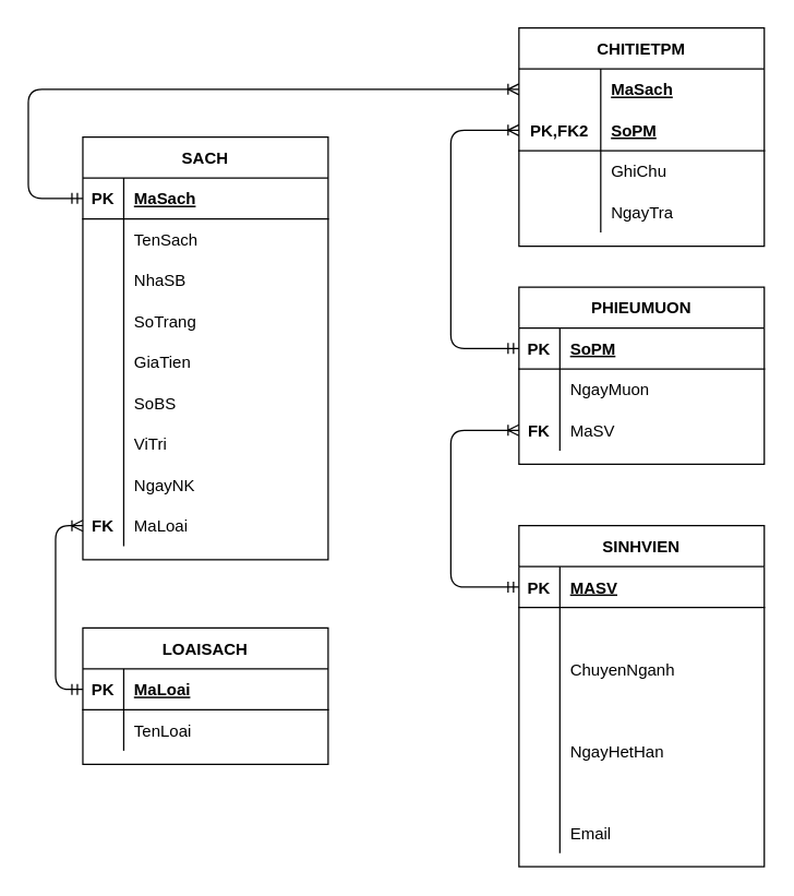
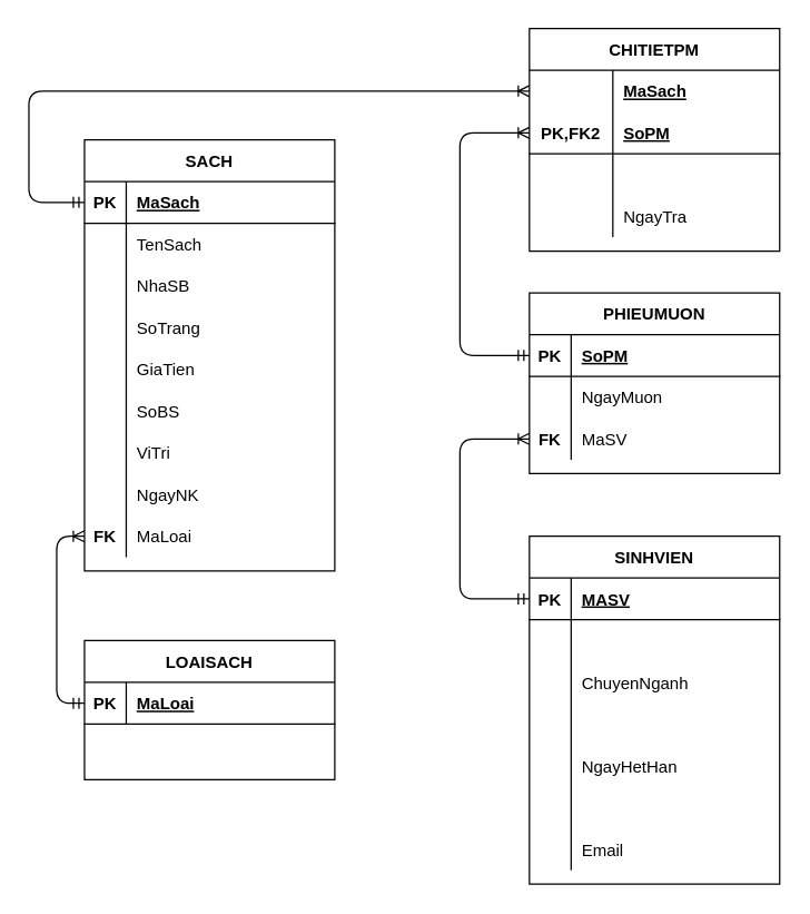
  <mxCell id="0" />
  <mxCell id="1" parent="0" />
  <mxCell id="2" value="SACH" style="shape=table;startSize=30;container=1;collapsible=1;childLayout=tableLayout;fixedRows=1;rowLines=0;fontStyle=1;align=center;resizeLast=1;" parent="1" vertex="1"><mxGeometry x="60" y="100" width="180" height="310" as="geometry" /></mxCell>
  <mxCell id="3" value="" style="shape=partialRectangle;collapsible=0;dropTarget=0;pointerEvents=0;fillColor=none;top=0;left=0;bottom=1;right=0;points=[[0,0.5],[1,0.5]];portConstraint=eastwest;" parent="2" vertex="1"><mxGeometry y="30" width="180" height="30" as="geometry" /></mxCell>
  <mxCell id="4" value="PK" style="shape=partialRectangle;connectable=0;fillColor=none;top=0;left=0;bottom=0;right=0;fontStyle=1;overflow=hidden;" parent="3" vertex="1"><mxGeometry width="30" height="30" as="geometry" /></mxCell>
  <mxCell id="5" value="MaSach" style="shape=partialRectangle;connectable=0;fillColor=none;top=0;left=0;bottom=0;right=0;align=left;spacingLeft=6;fontStyle=5;overflow=hidden;" parent="3" vertex="1"><mxGeometry x="30" width="150" height="30" as="geometry" /></mxCell>
  <mxCell id="6" value="" style="shape=partialRectangle;collapsible=0;dropTarget=0;pointerEvents=0;fillColor=none;top=0;left=0;bottom=0;right=0;points=[[0,0.5],[1,0.5]];portConstraint=eastwest;" parent="2" vertex="1"><mxGeometry y="60" width="180" height="30" as="geometry" /></mxCell>
  <mxCell id="7" value="" style="shape=partialRectangle;connectable=0;fillColor=none;top=0;left=0;bottom=0;right=0;editable=1;overflow=hidden;" parent="6" vertex="1"><mxGeometry width="30" height="30" as="geometry" /></mxCell>
  <mxCell id="8" value="TenSach" style="shape=partialRectangle;connectable=0;fillColor=none;top=0;left=0;bottom=0;right=0;align=left;spacingLeft=6;overflow=hidden;" parent="6" vertex="1"><mxGeometry x="30" width="150" height="30" as="geometry" /></mxCell>
  <mxCell id="9" value="" style="shape=partialRectangle;collapsible=0;dropTarget=0;pointerEvents=0;fillColor=none;top=0;left=0;bottom=0;right=0;points=[[0,0.5],[1,0.5]];portConstraint=eastwest;" parent="2" vertex="1"><mxGeometry y="90" width="180" height="30" as="geometry" /></mxCell>
  <mxCell id="10" value="" style="shape=partialRectangle;connectable=0;fillColor=none;top=0;left=0;bottom=0;right=0;editable=1;overflow=hidden;" parent="9" vertex="1"><mxGeometry width="30" height="30" as="geometry" /></mxCell>
  <mxCell id="11" value="NhaSB" style="shape=partialRectangle;connectable=0;fillColor=none;top=0;left=0;bottom=0;right=0;align=left;spacingLeft=6;overflow=hidden;" parent="9" vertex="1"><mxGeometry x="30" width="150" height="30" as="geometry" /></mxCell>
  <mxCell id="12" value="" style="shape=partialRectangle;collapsible=0;dropTarget=0;pointerEvents=0;fillColor=none;top=0;left=0;bottom=0;right=0;points=[[0,0.5],[1,0.5]];portConstraint=eastwest;" parent="2" vertex="1"><mxGeometry y="120" width="180" height="30" as="geometry" /></mxCell>
  <mxCell id="13" value="" style="shape=partialRectangle;connectable=0;fillColor=none;top=0;left=0;bottom=0;right=0;editable=1;overflow=hidden;" parent="12" vertex="1"><mxGeometry width="30" height="30" as="geometry" /></mxCell>
  <mxCell id="14" value="SoTrang" style="shape=partialRectangle;connectable=0;fillColor=none;top=0;left=0;bottom=0;right=0;align=left;spacingLeft=6;overflow=hidden;" parent="12" vertex="1"><mxGeometry x="30" width="150" height="30" as="geometry" /></mxCell>
  <mxCell id="15" value="" style="shape=partialRectangle;collapsible=0;dropTarget=0;pointerEvents=0;fillColor=none;top=0;left=0;bottom=0;right=0;points=[[0,0.5],[1,0.5]];portConstraint=eastwest;" parent="2" vertex="1"><mxGeometry y="150" width="180" height="30" as="geometry" /></mxCell>
  <mxCell id="16" value="" style="shape=partialRectangle;connectable=0;fillColor=none;top=0;left=0;bottom=0;right=0;editable=1;overflow=hidden;" parent="15" vertex="1"><mxGeometry width="30" height="30" as="geometry" /></mxCell>
  <mxCell id="17" value="GiaTien" style="shape=partialRectangle;connectable=0;fillColor=none;top=0;left=0;bottom=0;right=0;align=left;spacingLeft=6;overflow=hidden;" parent="15" vertex="1"><mxGeometry x="30" width="150" height="30" as="geometry" /></mxCell>
  <mxCell id="18" value="" style="shape=partialRectangle;collapsible=0;dropTarget=0;pointerEvents=0;fillColor=none;top=0;left=0;bottom=0;right=0;points=[[0,0.5],[1,0.5]];portConstraint=eastwest;" parent="2" vertex="1"><mxGeometry y="180" width="180" height="30" as="geometry" /></mxCell>
  <mxCell id="19" value="" style="shape=partialRectangle;connectable=0;fillColor=none;top=0;left=0;bottom=0;right=0;editable=1;overflow=hidden;" parent="18" vertex="1"><mxGeometry width="30" height="30" as="geometry" /></mxCell>
  <mxCell id="20" value="SoBS" style="shape=partialRectangle;connectable=0;fillColor=none;top=0;left=0;bottom=0;right=0;align=left;spacingLeft=6;overflow=hidden;" parent="18" vertex="1"><mxGeometry x="30" width="150" height="30" as="geometry" /></mxCell>
  <mxCell id="21" value="" style="shape=partialRectangle;collapsible=0;dropTarget=0;pointerEvents=0;fillColor=none;top=0;left=0;bottom=0;right=0;points=[[0,0.5],[1,0.5]];portConstraint=eastwest;" parent="2" vertex="1"><mxGeometry y="210" width="180" height="30" as="geometry" /></mxCell>
  <mxCell id="22" value="" style="shape=partialRectangle;connectable=0;fillColor=none;top=0;left=0;bottom=0;right=0;editable=1;overflow=hidden;" parent="21" vertex="1"><mxGeometry width="30" height="30" as="geometry" /></mxCell>
  <mxCell id="23" value="ViTri" style="shape=partialRectangle;connectable=0;fillColor=none;top=0;left=0;bottom=0;right=0;align=left;spacingLeft=6;overflow=hidden;" parent="21" vertex="1"><mxGeometry x="30" width="150" height="30" as="geometry" /></mxCell>
  <mxCell id="24" value="" style="shape=partialRectangle;collapsible=0;dropTarget=0;pointerEvents=0;fillColor=none;top=0;left=0;bottom=0;right=0;points=[[0,0.5],[1,0.5]];portConstraint=eastwest;" parent="2" vertex="1"><mxGeometry y="240" width="180" height="30" as="geometry" /></mxCell>
  <mxCell id="25" value="" style="shape=partialRectangle;connectable=0;fillColor=none;top=0;left=0;bottom=0;right=0;editable=1;overflow=hidden;" parent="24" vertex="1"><mxGeometry width="30" height="30" as="geometry" /></mxCell>
  <mxCell id="26" value="NgayNK" style="shape=partialRectangle;connectable=0;fillColor=none;top=0;left=0;bottom=0;right=0;align=left;spacingLeft=6;overflow=hidden;" parent="24" vertex="1"><mxGeometry x="30" width="150" height="30" as="geometry" /></mxCell>
  <mxCell id="27" value="" style="shape=partialRectangle;collapsible=0;dropTarget=0;pointerEvents=0;fillColor=none;top=0;left=0;bottom=0;right=0;points=[[0,0.5],[1,0.5]];portConstraint=eastwest;" parent="2" vertex="1"><mxGeometry y="270" width="180" height="30" as="geometry" /></mxCell>
  <mxCell id="28" value="FK" style="shape=partialRectangle;connectable=0;fillColor=none;top=0;left=0;bottom=0;right=0;editable=1;overflow=hidden;fontStyle=1" parent="27" vertex="1"><mxGeometry width="30" height="30" as="geometry" /></mxCell>
  <mxCell id="29" value="MaLoai" style="shape=partialRectangle;connectable=0;fillColor=none;top=0;left=0;bottom=0;right=0;align=left;spacingLeft=6;overflow=hidden;" parent="27" vertex="1"><mxGeometry x="30" width="150" height="30" as="geometry" /></mxCell>
  <mxCell id="30" value="SINHVIEN" style="shape=table;startSize=30;container=1;collapsible=1;childLayout=tableLayout;fixedRows=1;rowLines=0;fontStyle=1;align=center;resizeLast=1;" parent="1" vertex="1"><mxGeometry x="380" y="385" width="180" height="250" as="geometry" /></mxCell>
  <mxCell id="31" value="" style="shape=partialRectangle;collapsible=0;dropTarget=0;pointerEvents=0;fillColor=none;top=0;left=0;bottom=1;right=0;points=[[0,0.5],[1,0.5]];portConstraint=eastwest;" parent="30" vertex="1"><mxGeometry y="30" width="180" height="30" as="geometry" /></mxCell>
  <mxCell id="32" value="PK" style="shape=partialRectangle;connectable=0;fillColor=none;top=0;left=0;bottom=0;right=0;fontStyle=1;overflow=hidden;" parent="31" vertex="1"><mxGeometry width="30" height="30" as="geometry" /></mxCell>
  <mxCell id="33" value="MASV" style="shape=partialRectangle;connectable=0;fillColor=none;top=0;left=0;bottom=0;right=0;align=left;spacingLeft=6;fontStyle=5;overflow=hidden;" parent="31" vertex="1"><mxGeometry x="30" width="150" height="30" as="geometry" /></mxCell>
  <mxCell id="34" value="" style="shape=partialRectangle;collapsible=0;dropTarget=0;pointerEvents=0;fillColor=none;top=0;left=0;bottom=0;right=0;points=[[0,0.5],[1,0.5]];portConstraint=eastwest;" parent="30" vertex="1"><mxGeometry y="60" width="180" height="30" as="geometry" /></mxCell>
  <mxCell id="35" value="" style="shape=partialRectangle;connectable=0;fillColor=none;top=0;left=0;bottom=0;right=0;editable=1;overflow=hidden;" parent="34" vertex="1"><mxGeometry width="30" height="30" as="geometry" /></mxCell>
  <mxCell id="36" value="" style="shape=partialRectangle;collapsible=0;dropTarget=0;pointerEvents=0;fillColor=none;top=0;left=0;bottom=0;right=0;points=[[0,0.5],[1,0.5]];portConstraint=eastwest;" parent="30" vertex="1"><mxGeometry y="90" width="180" height="30" as="geometry" /></mxCell>
  <mxCell id="37" value="" style="shape=partialRectangle;connectable=0;fillColor=none;top=0;left=0;bottom=0;right=0;editable=1;overflow=hidden;" parent="36" vertex="1"><mxGeometry width="30" height="30" as="geometry" /></mxCell>
  <mxCell id="38" value="ChuyenNganh" style="shape=partialRectangle;connectable=0;fillColor=none;top=0;left=0;bottom=0;right=0;align=left;spacingLeft=6;overflow=hidden;" parent="36" vertex="1"><mxGeometry x="30" width="150" height="30" as="geometry" /></mxCell>
  <mxCell id="39" value="" style="shape=partialRectangle;collapsible=0;dropTarget=0;pointerEvents=0;fillColor=none;top=0;left=0;bottom=0;right=0;points=[[0,0.5],[1,0.5]];portConstraint=eastwest;" parent="30" vertex="1"><mxGeometry y="120" width="180" height="30" as="geometry" /></mxCell>
  <mxCell id="40" value="" style="shape=partialRectangle;connectable=0;fillColor=none;top=0;left=0;bottom=0;right=0;editable=1;overflow=hidden;" parent="39" vertex="1"><mxGeometry width="30" height="30" as="geometry" /></mxCell>
  <mxCell id="41" value="" style="shape=partialRectangle;collapsible=0;dropTarget=0;pointerEvents=0;fillColor=none;top=0;left=0;bottom=0;right=0;points=[[0,0.5],[1,0.5]];portConstraint=eastwest;" parent="30" vertex="1"><mxGeometry y="150" width="180" height="30" as="geometry" /></mxCell>
  <mxCell id="42" value="" style="shape=partialRectangle;connectable=0;fillColor=none;top=0;left=0;bottom=0;right=0;editable=1;overflow=hidden;" parent="41" vertex="1"><mxGeometry width="30" height="30" as="geometry" /></mxCell>
  <mxCell id="43" value="NgayHetHan" style="shape=partialRectangle;connectable=0;fillColor=none;top=0;left=0;bottom=0;right=0;align=left;spacingLeft=6;overflow=hidden;" parent="41" vertex="1"><mxGeometry x="30" width="150" height="30" as="geometry" /></mxCell>
  <mxCell id="44" value="" style="shape=partialRectangle;collapsible=0;dropTarget=0;pointerEvents=0;fillColor=none;top=0;left=0;bottom=0;right=0;points=[[0,0.5],[1,0.5]];portConstraint=eastwest;" parent="30" vertex="1"><mxGeometry y="180" width="180" height="30" as="geometry" /></mxCell>
  <mxCell id="45" value="" style="shape=partialRectangle;connectable=0;fillColor=none;top=0;left=0;bottom=0;right=0;editable=1;overflow=hidden;" parent="44" vertex="1"><mxGeometry width="30" height="30" as="geometry" /></mxCell>
  <mxCell id="46" value="" style="shape=partialRectangle;collapsible=0;dropTarget=0;pointerEvents=0;fillColor=none;top=0;left=0;bottom=0;right=0;points=[[0,0.5],[1,0.5]];portConstraint=eastwest;" parent="30" vertex="1"><mxGeometry y="210" width="180" height="30" as="geometry" /></mxCell>
  <mxCell id="47" value="" style="shape=partialRectangle;connectable=0;fillColor=none;top=0;left=0;bottom=0;right=0;editable=1;overflow=hidden;" parent="46" vertex="1"><mxGeometry width="30" height="30" as="geometry" /></mxCell>
  <mxCell id="48" value="Email" style="shape=partialRectangle;connectable=0;fillColor=none;top=0;left=0;bottom=0;right=0;align=left;spacingLeft=6;overflow=hidden;" parent="46" vertex="1"><mxGeometry x="30" width="150" height="30" as="geometry" /></mxCell>
  <mxCell id="49" value="PHIEUMUON" style="shape=table;startSize=30;container=1;collapsible=1;childLayout=tableLayout;fixedRows=1;rowLines=0;fontStyle=1;align=center;resizeLast=1;" parent="1" vertex="1"><mxGeometry x="380" y="210" width="180" height="130" as="geometry" /></mxCell>
  <mxCell id="50" value="" style="shape=partialRectangle;collapsible=0;dropTarget=0;pointerEvents=0;fillColor=none;top=0;left=0;bottom=1;right=0;points=[[0,0.5],[1,0.5]];portConstraint=eastwest;" parent="49" vertex="1"><mxGeometry y="30" width="180" height="30" as="geometry" /></mxCell>
  <mxCell id="51" value="PK" style="shape=partialRectangle;connectable=0;fillColor=none;top=0;left=0;bottom=0;right=0;fontStyle=1;overflow=hidden;" parent="50" vertex="1"><mxGeometry width="30" height="30" as="geometry" /></mxCell>
  <mxCell id="52" value="SoPM" style="shape=partialRectangle;connectable=0;fillColor=none;top=0;left=0;bottom=0;right=0;align=left;spacingLeft=6;fontStyle=5;overflow=hidden;" parent="50" vertex="1"><mxGeometry x="30" width="150" height="30" as="geometry" /></mxCell>
  <mxCell id="53" value="" style="shape=partialRectangle;collapsible=0;dropTarget=0;pointerEvents=0;fillColor=none;top=0;left=0;bottom=0;right=0;points=[[0,0.5],[1,0.5]];portConstraint=eastwest;" parent="49" vertex="1"><mxGeometry y="60" width="180" height="30" as="geometry" /></mxCell>
  <mxCell id="54" value="" style="shape=partialRectangle;connectable=0;fillColor=none;top=0;left=0;bottom=0;right=0;editable=1;overflow=hidden;" parent="53" vertex="1"><mxGeometry width="30" height="30" as="geometry" /></mxCell>
  <mxCell id="55" value="NgayMuon" style="shape=partialRectangle;connectable=0;fillColor=none;top=0;left=0;bottom=0;right=0;align=left;spacingLeft=6;overflow=hidden;" parent="53" vertex="1"><mxGeometry x="30" width="150" height="30" as="geometry" /></mxCell>
  <mxCell id="56" value="" style="shape=partialRectangle;collapsible=0;dropTarget=0;pointerEvents=0;fillColor=none;top=0;left=0;bottom=0;right=0;points=[[0,0.5],[1,0.5]];portConstraint=eastwest;" parent="49" vertex="1"><mxGeometry y="90" width="180" height="30" as="geometry" /></mxCell>
  <mxCell id="57" value="FK" style="shape=partialRectangle;connectable=0;fillColor=none;top=0;left=0;bottom=0;right=0;editable=1;overflow=hidden;fontStyle=1" parent="56" vertex="1"><mxGeometry width="30" height="30" as="geometry" /></mxCell>
  <mxCell id="58" value="MaSV" style="shape=partialRectangle;connectable=0;fillColor=none;top=0;left=0;bottom=0;right=0;align=left;spacingLeft=6;overflow=hidden;" parent="56" vertex="1"><mxGeometry x="30" width="150" height="30" as="geometry" /></mxCell>
  <mxCell id="59" value="LOAISACH" style="shape=table;startSize=30;container=1;collapsible=1;childLayout=tableLayout;fixedRows=1;rowLines=0;fontStyle=1;align=center;resizeLast=1;" parent="1" vertex="1"><mxGeometry x="60" y="460" width="180" height="100" as="geometry" /></mxCell>
  <mxCell id="60" value="" style="shape=partialRectangle;collapsible=0;dropTarget=0;pointerEvents=0;fillColor=none;top=0;left=0;bottom=1;right=0;points=[[0,0.5],[1,0.5]];portConstraint=eastwest;" parent="59" vertex="1"><mxGeometry y="30" width="180" height="30" as="geometry" /></mxCell>
  <mxCell id="61" value="PK" style="shape=partialRectangle;connectable=0;fillColor=none;top=0;left=0;bottom=0;right=0;fontStyle=1;overflow=hidden;" parent="60" vertex="1"><mxGeometry width="30" height="30" as="geometry" /></mxCell>
  <mxCell id="62" value="MaLoai" style="shape=partialRectangle;connectable=0;fillColor=none;top=0;left=0;bottom=0;right=0;align=left;spacingLeft=6;fontStyle=5;overflow=hidden;" parent="60" vertex="1"><mxGeometry x="30" width="150" height="30" as="geometry" /></mxCell>
  <mxCell id="63" value="" style="shape=partialRectangle;collapsible=0;dropTarget=0;pointerEvents=0;fillColor=none;top=0;left=0;bottom=0;right=0;points=[[0,0.5],[1,0.5]];portConstraint=eastwest;" parent="59" vertex="1"><mxGeometry y="60" width="180" height="30" as="geometry" /></mxCell>
  <mxCell id="64" value="" style="shape=partialRectangle;connectable=0;fillColor=none;top=0;left=0;bottom=0;right=0;editable=1;overflow=hidden;" parent="63" vertex="1"><mxGeometry width="30" height="30" as="geometry" /></mxCell>
- <mxCell id="65" value="TenLoai" style="shape=partialRectangle;connectable=0;fillColor=none;top=0;left=0;bottom=0;right=0;align=left;spacingLeft=6;overflow=hidden;" parent="63" vertex="1"><mxGeometry x="30" width="150" height="30" as="geometry" /></mxCell>
  <mxCell id="66" value="" style="fontSize=12;html=1;endArrow=ERoneToMany;startArrow=ERmandOne;exitX=0;exitY=0.5;exitDx=0;exitDy=0;entryX=0;entryY=0.5;entryDx=0;entryDy=0;edgeStyle=elbowEdgeStyle;" parent="1" source="60" target="27" edge="1"><mxGeometry width="100" height="100" relative="1" as="geometry"><mxPoint x="360" y="0" as="sourcePoint" /><mxPoint x="60" y="130" as="targetPoint" /><Array as="points"><mxPoint x="40" y="110" /></Array></mxGeometry></mxCell>
  <mxCell id="67" value="CHITIETPM" style="shape=table;startSize=30;container=1;collapsible=1;childLayout=tableLayout;fixedRows=1;rowLines=0;fontStyle=1;align=center;resizeLast=1;" parent="1" vertex="1"><mxGeometry x="380" y="20" width="180" height="160" as="geometry" /></mxCell>
  <mxCell id="68" value="" style="shape=partialRectangle;collapsible=0;dropTarget=0;pointerEvents=0;fillColor=none;top=0;left=0;bottom=0;right=0;points=[[0,0.5],[1,0.5]];portConstraint=eastwest;" parent="67" vertex="1"><mxGeometry y="30" width="180" height="30" as="geometry" /></mxCell>
  <mxCell id="69" value="MaSach" style="shape=partialRectangle;connectable=0;fillColor=none;top=0;left=0;bottom=0;right=0;align=left;spacingLeft=6;fontStyle=5;overflow=hidden;" parent="68" vertex="1"><mxGeometry x="60" width="120" height="30" as="geometry" /></mxCell>
  <mxCell id="70" value="" style="shape=partialRectangle;collapsible=0;dropTarget=0;pointerEvents=0;fillColor=none;top=0;left=0;bottom=1;right=0;points=[[0,0.5],[1,0.5]];portConstraint=eastwest;" parent="67" vertex="1"><mxGeometry y="60" width="180" height="30" as="geometry" /></mxCell>
  <mxCell id="71" value="PK,FK2" style="shape=partialRectangle;connectable=0;fillColor=none;top=0;left=0;bottom=0;right=0;fontStyle=1;overflow=hidden;" parent="70" vertex="1"><mxGeometry width="60" height="30" as="geometry" /></mxCell>
  <mxCell id="72" value="SoPM" style="shape=partialRectangle;connectable=0;fillColor=none;top=0;left=0;bottom=0;right=0;align=left;spacingLeft=6;fontStyle=5;overflow=hidden;" parent="70" vertex="1"><mxGeometry x="60" width="120" height="30" as="geometry" /></mxCell>
  <mxCell id="73" value="" style="shape=partialRectangle;collapsible=0;dropTarget=0;pointerEvents=0;fillColor=none;top=0;left=0;bottom=0;right=0;points=[[0,0.5],[1,0.5]];portConstraint=eastwest;" parent="67" vertex="1"><mxGeometry y="90" width="180" height="30" as="geometry" /></mxCell>
  <mxCell id="74" value="" style="shape=partialRectangle;connectable=0;fillColor=none;top=0;left=0;bottom=0;right=0;editable=1;overflow=hidden;" parent="73" vertex="1"><mxGeometry width="60" height="30" as="geometry" /></mxCell>
- <mxCell id="75" value="GhiChu" style="shape=partialRectangle;connectable=0;fillColor=none;top=0;left=0;bottom=0;right=0;align=left;spacingLeft=6;overflow=hidden;" parent="73" vertex="1"><mxGeometry x="60" width="120" height="30" as="geometry" /></mxCell>
  <mxCell id="76" value="" style="shape=partialRectangle;collapsible=0;dropTarget=0;pointerEvents=0;fillColor=none;top=0;left=0;bottom=0;right=0;points=[[0,0.5],[1,0.5]];portConstraint=eastwest;" parent="67" vertex="1"><mxGeometry y="120" width="180" height="30" as="geometry" /></mxCell>
  <mxCell id="77" value="" style="shape=partialRectangle;connectable=0;fillColor=none;top=0;left=0;bottom=0;right=0;editable=1;overflow=hidden;" parent="76" vertex="1"><mxGeometry width="60" height="30" as="geometry" /></mxCell>
  <mxCell id="78" value="NgayTra" style="shape=partialRectangle;connectable=0;fillColor=none;top=0;left=0;bottom=0;right=0;align=left;spacingLeft=6;overflow=hidden;" parent="76" vertex="1"><mxGeometry x="60" width="120" height="30" as="geometry" /></mxCell>
  <mxCell id="79" value="" style="edgeStyle=elbowEdgeStyle;fontSize=12;html=1;endArrow=ERoneToMany;startArrow=ERmandOne;exitX=0;exitY=0.5;exitDx=0;exitDy=0;entryX=0;entryY=0.5;entryDx=0;entryDy=0;" parent="1" source="3" target="68" edge="1"><mxGeometry width="100" height="100" relative="1" as="geometry"><mxPoint x="380" y="330" as="sourcePoint" /><mxPoint x="450" y="300" as="targetPoint" /><Array as="points"><mxPoint x="20" y="20" /></Array></mxGeometry></mxCell>
  <mxCell id="80" value="" style="edgeStyle=elbowEdgeStyle;fontSize=12;html=1;endArrow=ERoneToMany;startArrow=ERmandOne;exitX=0;exitY=0.5;exitDx=0;exitDy=0;" parent="1" source="50" target="70" edge="1"><mxGeometry width="100" height="100" relative="1" as="geometry"><mxPoint x="270" y="440" as="sourcePoint" /><mxPoint x="370" y="340" as="targetPoint" /><Array as="points"><mxPoint x="330" y="168" /></Array></mxGeometry></mxCell>
  <mxCell id="81" value="" style="edgeStyle=elbowEdgeStyle;fontSize=12;html=1;endArrow=ERoneToMany;startArrow=ERmandOne;exitX=0;exitY=0.5;exitDx=0;exitDy=0;entryX=0;entryY=0.5;entryDx=0;entryDy=0;" parent="1" source="31" target="56" edge="1"><mxGeometry width="100" height="100" relative="1" as="geometry"><mxPoint x="330" y="390" as="sourcePoint" /><mxPoint x="430" y="290" as="targetPoint" /><Array as="points"><mxPoint x="330" y="570" /></Array></mxGeometry></mxCell>
